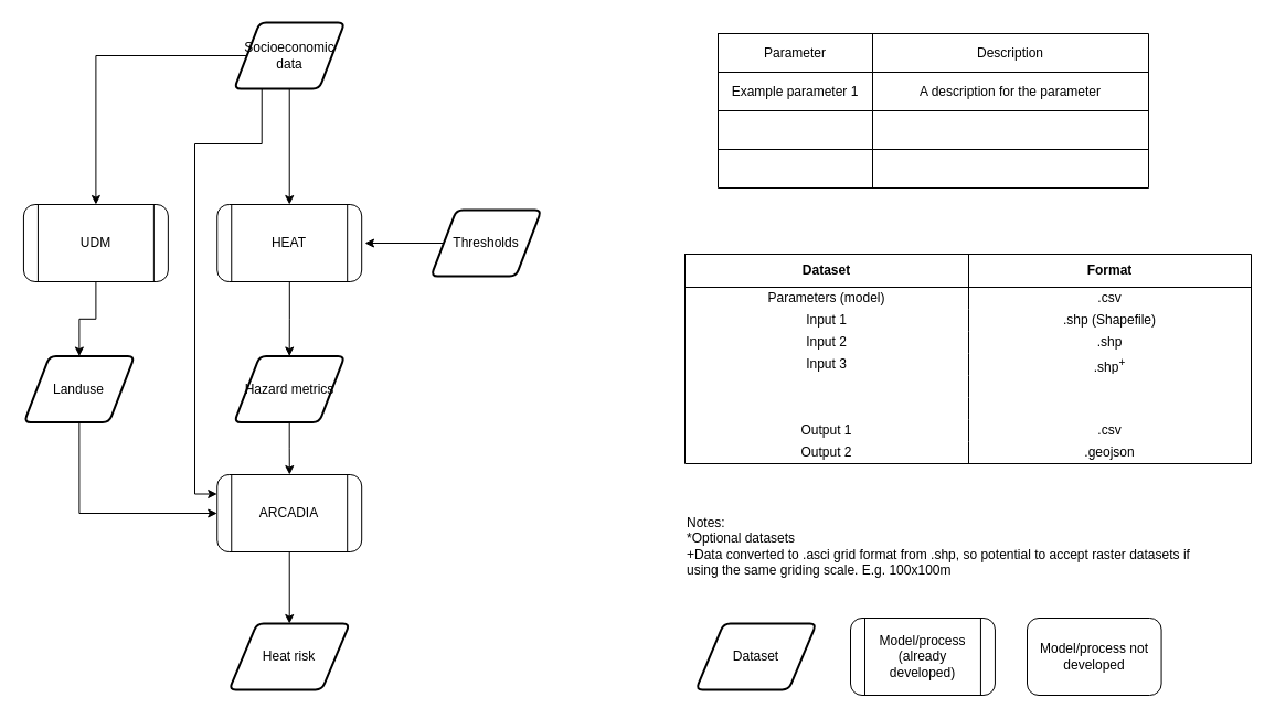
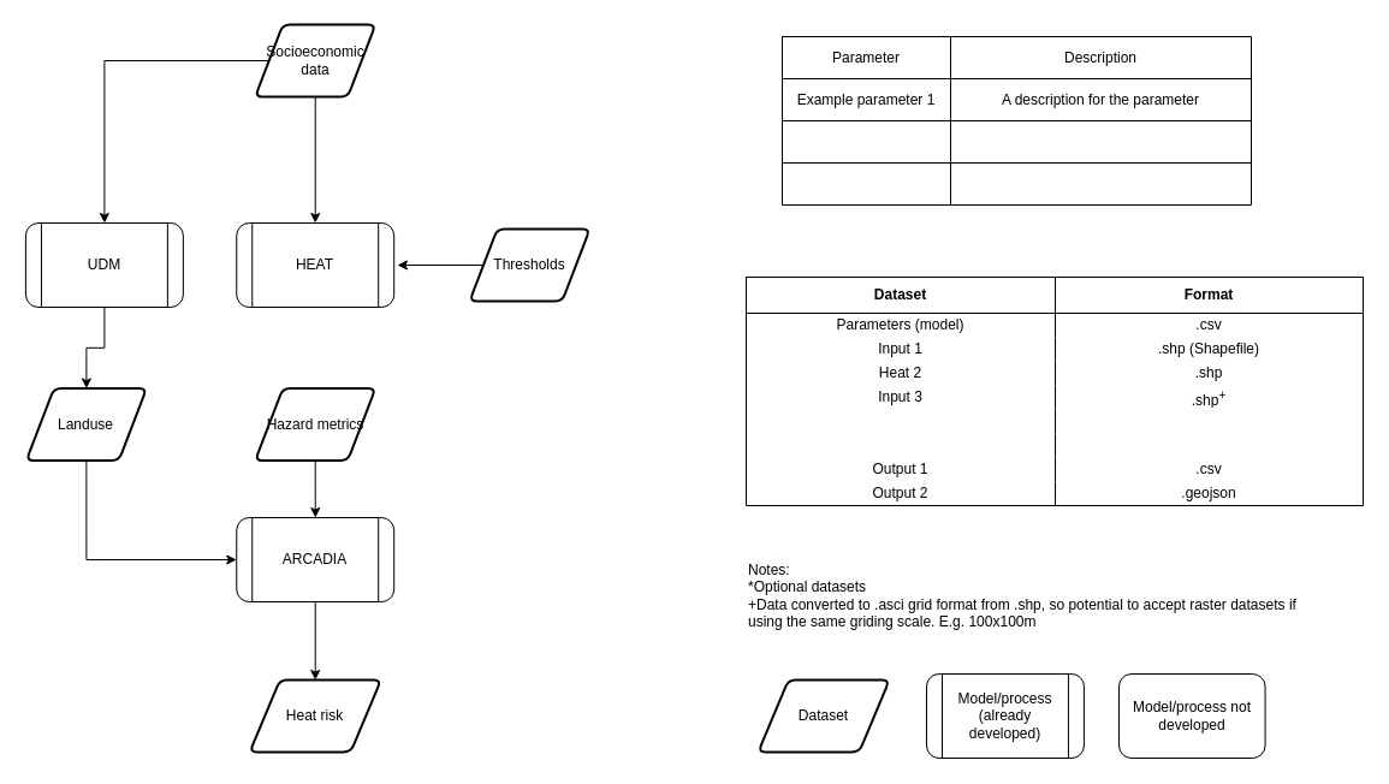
  <mxCell id="0" />
  <mxCell id="1" parent="0" />
  <mxCell id="2" value="Heat risk" style="shape=parallelogram;html=1;strokeWidth=2;perimeter=parallelogramPerimeter;whiteSpace=wrap;rounded=1;arcSize=12;size=0.23;" parent="1" vertex="1"><mxGeometry x="207.19" y="565" width="109.07" height="60" as="geometry" /></mxCell>
  <mxCell id="3" value="" style="edgeStyle=orthogonalEdgeStyle;rounded=0;orthogonalLoop=1;jettySize=auto;html=1;" edge="1" parent="1" source="4" target="62"><mxGeometry relative="1" as="geometry" /></mxCell>
  <mxCell id="4" value="&lt;div&gt;Hazard metrics&lt;/div&gt;" style="shape=parallelogram;html=1;strokeWidth=2;perimeter=parallelogramPerimeter;whiteSpace=wrap;rounded=1;arcSize=12;size=0.23;" parent="1" vertex="1"><mxGeometry x="211.72" y="322.5" width="100" height="60" as="geometry" /></mxCell>
  <mxCell id="5" style="edgeStyle=orthogonalEdgeStyle;rounded=0;orthogonalLoop=1;jettySize=auto;html=1;entryX=0.5;entryY=0;entryDx=0;entryDy=0;exitX=0.5;exitY=1;exitDx=0;exitDy=0;" parent="1" target="53" edge="1" source="57"><mxGeometry relative="1" as="geometry"><mxPoint x="250.93" y="360" as="sourcePoint" /><mxPoint x="250.93" y="422.5" as="targetPoint" /></mxGeometry></mxCell>
  <mxCell id="6" value="" style="shape=table;html=1;whiteSpace=wrap;startSize=0;container=1;collapsible=0;childLayout=tableLayout;spacingTop=0;rowLines=0;" parent="1" vertex="1"><mxGeometry x="620" y="230" width="513" height="190" as="geometry" /></mxCell>
  <mxCell id="7" value="" style="shape=partialRectangle;html=1;whiteSpace=wrap;collapsible=0;dropTarget=0;pointerEvents=0;fillColor=none;top=0;left=0;bottom=0;right=0;points=[[0,0.5],[1,0.5]];portConstraint=eastwest;perimeterSpacing=2;strokeWidth=5;" parent="6" vertex="1"><mxGeometry width="513" height="30" as="geometry" /></mxCell>
  <mxCell id="8" value="&lt;b&gt;Dataset&lt;/b&gt;" style="shape=partialRectangle;html=1;whiteSpace=wrap;connectable=0;fillColor=none;top=0;left=0;bottom=1;right=0;overflow=hidden;" parent="7" vertex="1"><mxGeometry width="257" height="30" as="geometry" /></mxCell>
  <mxCell id="9" value="&lt;b&gt;Format&lt;/b&gt;" style="shape=partialRectangle;html=1;whiteSpace=wrap;connectable=0;fillColor=none;top=0;left=0;bottom=1;right=0;overflow=hidden;sketch=0;" parent="7" vertex="1"><mxGeometry x="257" width="256" height="30" as="geometry" /></mxCell>
  <mxCell id="10" style="shape=partialRectangle;html=1;whiteSpace=wrap;collapsible=0;dropTarget=0;pointerEvents=0;fillColor=none;top=0;left=0;bottom=0;right=0;points=[[0,0.5],[1,0.5]];portConstraint=eastwest;strokeColor=none;" parent="6" vertex="1"><mxGeometry y="30" width="513" height="20" as="geometry" /></mxCell>
  <mxCell id="11" value="Parameters (model)" style="shape=partialRectangle;html=1;whiteSpace=wrap;connectable=0;fillColor=none;top=0;left=0;bottom=0;right=0;overflow=hidden;strokeColor=none;" parent="10" vertex="1"><mxGeometry width="257" height="20" as="geometry" /></mxCell>
  <mxCell id="12" value=".csv" style="shape=partialRectangle;html=1;whiteSpace=wrap;connectable=0;fillColor=none;top=0;left=0;bottom=0;right=0;overflow=hidden;strokeColor=none;" parent="10" vertex="1"><mxGeometry x="257" width="256" height="20" as="geometry" /></mxCell>
  <mxCell id="13" value="" style="shape=partialRectangle;html=1;whiteSpace=wrap;collapsible=0;dropTarget=0;pointerEvents=0;fillColor=none;top=0;left=0;bottom=0;right=0;points=[[0,0.5],[1,0.5]];portConstraint=eastwest;strokeColor=none;" parent="6" vertex="1"><mxGeometry y="50" width="513" height="20" as="geometry" /></mxCell>
  <mxCell id="14" value="Input 1" style="shape=partialRectangle;html=1;whiteSpace=wrap;connectable=0;fillColor=none;top=0;left=0;bottom=0;right=0;overflow=hidden;strokeColor=none;" parent="13" vertex="1"><mxGeometry width="257" height="20" as="geometry" /></mxCell>
  <mxCell id="15" value=".shp (Shapefile)" style="shape=partialRectangle;html=1;whiteSpace=wrap;connectable=0;fillColor=none;top=0;left=0;bottom=0;right=0;overflow=hidden;strokeColor=none;" parent="13" vertex="1"><mxGeometry x="257" width="256" height="20" as="geometry" /></mxCell>
  <mxCell id="16" value="" style="shape=partialRectangle;html=1;whiteSpace=wrap;collapsible=0;dropTarget=0;pointerEvents=0;fillColor=none;top=0;left=0;bottom=0;right=0;points=[[0,0.5],[1,0.5]];portConstraint=eastwest;strokeColor=none;" parent="6" vertex="1"><mxGeometry y="70" width="513" height="20" as="geometry" /></mxCell>
- <mxCell id="17" value="Input 2" style="shape=partialRectangle;html=1;whiteSpace=wrap;connectable=0;fillColor=none;top=0;left=0;bottom=0;right=0;overflow=hidden;strokeColor=none;" parent="16" vertex="1"><mxGeometry width="257" height="20" as="geometry" /></mxCell>
+ <mxCell id="17" value="Heat 2" style="shape=partialRectangle;html=1;whiteSpace=wrap;connectable=0;fillColor=none;top=0;left=0;bottom=0;right=0;overflow=hidden;strokeColor=none;" parent="16" vertex="1"><mxGeometry width="257" height="20" as="geometry" /></mxCell>
  <mxCell id="18" value=".shp" style="shape=partialRectangle;html=1;whiteSpace=wrap;connectable=0;fillColor=none;top=0;left=0;bottom=0;right=0;overflow=hidden;strokeColor=none;" parent="16" vertex="1"><mxGeometry x="257" width="256" height="20" as="geometry" /></mxCell>
  <mxCell id="19" style="shape=partialRectangle;html=1;whiteSpace=wrap;collapsible=0;dropTarget=0;pointerEvents=0;fillColor=none;top=0;left=0;bottom=0;right=0;points=[[0,0.5],[1,0.5]];portConstraint=eastwest;strokeColor=none;" parent="6" vertex="1"><mxGeometry y="90" width="513" height="20" as="geometry" /></mxCell>
  <mxCell id="20" value="Input 3" style="shape=partialRectangle;html=1;whiteSpace=wrap;connectable=0;fillColor=none;top=0;left=0;bottom=0;right=0;overflow=hidden;strokeColor=none;" parent="19" vertex="1"><mxGeometry width="257" height="20" as="geometry" /></mxCell>
  <mxCell id="21" value=".shp&lt;sup&gt;+&lt;/sup&gt;" style="shape=partialRectangle;html=1;whiteSpace=wrap;connectable=0;fillColor=none;top=0;left=0;bottom=0;right=0;overflow=hidden;strokeColor=none;" parent="19" vertex="1"><mxGeometry x="257" width="256" height="20" as="geometry" /></mxCell>
  <mxCell id="22" style="shape=partialRectangle;html=1;whiteSpace=wrap;collapsible=0;dropTarget=0;pointerEvents=0;fillColor=none;top=0;left=0;bottom=0;right=0;points=[[0,0.5],[1,0.5]];portConstraint=eastwest;strokeColor=none;" parent="6" vertex="1"><mxGeometry y="110" width="513" height="20" as="geometry" /></mxCell>
  <mxCell id="23" value="" style="shape=partialRectangle;html=1;whiteSpace=wrap;connectable=0;fillColor=none;top=0;left=0;bottom=0;right=0;overflow=hidden;strokeColor=none;" parent="22" vertex="1"><mxGeometry width="257" height="20" as="geometry" /></mxCell>
  <mxCell id="24" value="" style="shape=partialRectangle;html=1;whiteSpace=wrap;connectable=0;fillColor=none;top=0;left=0;bottom=0;right=0;overflow=hidden;strokeColor=none;" parent="22" vertex="1"><mxGeometry x="257" width="256" height="20" as="geometry" /></mxCell>
  <mxCell id="25" style="shape=partialRectangle;html=1;whiteSpace=wrap;collapsible=0;dropTarget=0;pointerEvents=0;fillColor=none;top=0;left=0;bottom=0;right=0;points=[[0,0.5],[1,0.5]];portConstraint=eastwest;strokeColor=none;" parent="6" vertex="1"><mxGeometry y="130" width="513" height="20" as="geometry" /></mxCell>
  <mxCell id="26" style="shape=partialRectangle;html=1;whiteSpace=wrap;connectable=0;fillColor=none;top=0;left=0;bottom=0;right=0;overflow=hidden;strokeColor=none;" parent="25" vertex="1"><mxGeometry width="257" height="20" as="geometry" /></mxCell>
  <mxCell id="27" style="shape=partialRectangle;html=1;whiteSpace=wrap;connectable=0;fillColor=none;top=0;left=0;bottom=0;right=0;overflow=hidden;strokeColor=none;" parent="25" vertex="1"><mxGeometry x="257" width="256" height="20" as="geometry" /></mxCell>
  <mxCell id="28" style="shape=partialRectangle;html=1;whiteSpace=wrap;collapsible=0;dropTarget=0;pointerEvents=0;fillColor=none;top=0;left=0;bottom=0;right=0;points=[[0,0.5],[1,0.5]];portConstraint=eastwest;strokeColor=none;" parent="6" vertex="1"><mxGeometry y="150" width="513" height="20" as="geometry" /></mxCell>
  <mxCell id="29" value="Output 1" style="shape=partialRectangle;html=1;whiteSpace=wrap;connectable=0;fillColor=none;top=0;left=0;bottom=0;right=0;overflow=hidden;strokeColor=none;" parent="28" vertex="1"><mxGeometry width="257" height="20" as="geometry" /></mxCell>
  <mxCell id="30" value=".csv" style="shape=partialRectangle;html=1;whiteSpace=wrap;connectable=0;fillColor=none;top=0;left=0;bottom=0;right=0;overflow=hidden;strokeColor=none;" parent="28" vertex="1"><mxGeometry x="257" width="256" height="20" as="geometry" /></mxCell>
  <mxCell id="31" style="shape=partialRectangle;html=1;whiteSpace=wrap;collapsible=0;dropTarget=0;pointerEvents=0;fillColor=none;top=0;left=0;bottom=0;right=0;points=[[0,0.5],[1,0.5]];portConstraint=eastwest;strokeColor=none;" parent="6" vertex="1"><mxGeometry y="170" width="513" height="20" as="geometry" /></mxCell>
  <mxCell id="32" value="Output 2" style="shape=partialRectangle;html=1;whiteSpace=wrap;connectable=0;fillColor=none;top=0;left=0;bottom=0;right=0;overflow=hidden;strokeColor=none;" parent="31" vertex="1"><mxGeometry width="257" height="20" as="geometry" /></mxCell>
  <mxCell id="33" value=".geojson" style="shape=partialRectangle;html=1;whiteSpace=wrap;connectable=0;fillColor=none;top=0;left=0;bottom=0;right=0;overflow=hidden;strokeColor=none;" parent="31" vertex="1"><mxGeometry x="257" width="256" height="20" as="geometry" /></mxCell>
  <mxCell id="34" value="Notes:&lt;br&gt;*Optional datasets&lt;br&gt;+Data converted to .asci grid format from .shp, so potential to accept raster datasets if using the same griding scale. E.g. 100x100m" style="text;html=1;strokeColor=none;fillColor=none;align=left;verticalAlign=top;whiteSpace=wrap;rounded=0;" parent="1" vertex="1"><mxGeometry x="620" y="460" width="460" height="100" as="geometry" /></mxCell>
  <mxCell id="35" value="Landuse" style="shape=parallelogram;html=1;strokeWidth=2;perimeter=parallelogramPerimeter;whiteSpace=wrap;rounded=1;arcSize=12;size=0.23;" parent="1" vertex="1"><mxGeometry x="21.39" y="322.5" width="100" height="60" as="geometry" /></mxCell>
  <mxCell id="36" style="edgeStyle=orthogonalEdgeStyle;rounded=0;orthogonalLoop=1;jettySize=auto;html=1;" parent="1" source="37" edge="1"><mxGeometry relative="1" as="geometry"><mxPoint x="330" y="220" as="targetPoint" /></mxGeometry></mxCell>
  <mxCell id="37" value="Thresholds" style="shape=parallelogram;html=1;strokeWidth=2;perimeter=parallelogramPerimeter;whiteSpace=wrap;rounded=1;arcSize=12;size=0.23;" parent="1" vertex="1"><mxGeometry x="390" y="190" width="100" height="60" as="geometry" /></mxCell>
  <mxCell id="38" value="" style="shape=table;html=1;whiteSpace=wrap;startSize=0;container=1;collapsible=0;childLayout=tableLayout;" parent="1" vertex="1"><mxGeometry x="650" y="30" width="390" height="140" as="geometry" /></mxCell>
  <mxCell id="39" value="" style="shape=partialRectangle;html=1;whiteSpace=wrap;collapsible=0;dropTarget=0;pointerEvents=0;fillColor=none;top=0;left=0;bottom=0;right=0;points=[[0,0.5],[1,0.5]];portConstraint=eastwest;" parent="38" vertex="1"><mxGeometry width="390" height="35" as="geometry" /></mxCell>
  <mxCell id="40" value="Parameter" style="shape=partialRectangle;html=1;whiteSpace=wrap;connectable=0;overflow=hidden;fillColor=none;top=0;left=0;bottom=0;right=0;" parent="39" vertex="1"><mxGeometry width="140" height="35" as="geometry" /></mxCell>
  <mxCell id="41" value="Description" style="shape=partialRectangle;html=1;whiteSpace=wrap;connectable=0;overflow=hidden;fillColor=none;top=0;left=0;bottom=0;right=0;" parent="39" vertex="1"><mxGeometry x="140" width="250" height="35" as="geometry" /></mxCell>
  <mxCell id="42" value="" style="shape=partialRectangle;html=1;whiteSpace=wrap;collapsible=0;dropTarget=0;pointerEvents=0;fillColor=none;top=0;left=0;bottom=0;right=0;points=[[0,0.5],[1,0.5]];portConstraint=eastwest;" parent="38" vertex="1"><mxGeometry y="35" width="390" height="35" as="geometry" /></mxCell>
  <mxCell id="43" value="Example parameter 1" style="shape=partialRectangle;html=1;whiteSpace=wrap;connectable=0;overflow=hidden;fillColor=none;top=0;left=0;bottom=0;right=0;" parent="42" vertex="1"><mxGeometry width="140" height="35" as="geometry" /></mxCell>
  <mxCell id="44" value="A description for the parameter" style="shape=partialRectangle;html=1;whiteSpace=wrap;connectable=0;overflow=hidden;fillColor=none;top=0;left=0;bottom=0;right=0;" parent="42" vertex="1"><mxGeometry x="140" width="250" height="35" as="geometry" /></mxCell>
  <mxCell id="45" value="" style="shape=partialRectangle;html=1;whiteSpace=wrap;collapsible=0;dropTarget=0;pointerEvents=0;fillColor=none;top=0;left=0;bottom=0;right=0;points=[[0,0.5],[1,0.5]];portConstraint=eastwest;" parent="38" vertex="1"><mxGeometry y="70" width="390" height="35" as="geometry" /></mxCell>
  <mxCell id="46" value="" style="shape=partialRectangle;html=1;whiteSpace=wrap;connectable=0;overflow=hidden;fillColor=none;top=0;left=0;bottom=0;right=0;" parent="45" vertex="1"><mxGeometry width="140" height="35" as="geometry" /></mxCell>
  <mxCell id="47" value="" style="shape=partialRectangle;html=1;whiteSpace=wrap;connectable=0;overflow=hidden;fillColor=none;top=0;left=0;bottom=0;right=0;" parent="45" vertex="1"><mxGeometry x="140" width="250" height="35" as="geometry" /></mxCell>
  <mxCell id="48" value="" style="shape=partialRectangle;html=1;whiteSpace=wrap;collapsible=0;dropTarget=0;pointerEvents=0;fillColor=none;top=0;left=0;bottom=0;right=0;points=[[0,0.5],[1,0.5]];portConstraint=eastwest;" parent="38" vertex="1"><mxGeometry y="105" width="390" height="35" as="geometry" /></mxCell>
  <mxCell id="49" value="" style="shape=partialRectangle;html=1;whiteSpace=wrap;connectable=0;overflow=hidden;fillColor=none;top=0;left=0;bottom=0;right=0;" parent="48" vertex="1"><mxGeometry width="140" height="35" as="geometry" /></mxCell>
  <mxCell id="50" value="" style="shape=partialRectangle;html=1;whiteSpace=wrap;connectable=0;overflow=hidden;fillColor=none;top=0;left=0;bottom=0;right=0;" parent="48" vertex="1"><mxGeometry x="140" width="250" height="35" as="geometry" /></mxCell>
  <mxCell id="51" style="edgeStyle=orthogonalEdgeStyle;rounded=0;orthogonalLoop=1;jettySize=auto;html=1;exitX=1;exitY=0.5;exitDx=0;exitDy=0;" parent="38" source="42" target="42" edge="1"><mxGeometry relative="1" as="geometry" /></mxCell>
- <mxCell id="52" value="" style="edgeStyle=orthogonalEdgeStyle;rounded=0;orthogonalLoop=1;jettySize=auto;html=1;" edge="1" parent="1" source="53" target="4"><mxGeometry relative="1" as="geometry" /></mxCell>
  <mxCell id="53" value="&lt;div&gt;HEAT&lt;/div&gt;" style="shape=process;whiteSpace=wrap;html=1;backgroundOutline=1;shadow=0;fontFamily=Helvetica;fontSize=12;fontColor=#000000;align=center;strokeColor=#000000;strokeWidth=1;fillColor=#ffffff;rounded=1;" parent="1" vertex="1"><mxGeometry x="196.26" y="185" width="130.93" height="70" as="geometry" /></mxCell>
  <mxCell id="54" value="Dataset" style="shape=parallelogram;html=1;strokeWidth=2;perimeter=parallelogramPerimeter;whiteSpace=wrap;rounded=1;arcSize=12;size=0.23;" parent="1" vertex="1"><mxGeometry x="630" y="565" width="109.07" height="60" as="geometry" /></mxCell>
  <mxCell id="55" value="Model/process (already developed)" style="shape=process;whiteSpace=wrap;html=1;backgroundOutline=1;shadow=0;fontFamily=Helvetica;fontSize=12;fontColor=#000000;align=center;strokeColor=#000000;strokeWidth=1;fillColor=#ffffff;rounded=1;" parent="1" vertex="1"><mxGeometry x="770" y="560" width="130.93" height="70" as="geometry" /></mxCell>
  <mxCell id="56" value="Model/process not developed" style="rounded=1;whiteSpace=wrap;html=1;fontSize=12;glass=0;strokeWidth=1;shadow=0;" parent="1" vertex="1"><mxGeometry x="930" y="560" width="121.57" height="70" as="geometry" /></mxCell>
  <mxCell id="57" value="Socioeconomic data" style="shape=parallelogram;html=1;strokeWidth=2;perimeter=parallelogramPerimeter;whiteSpace=wrap;rounded=1;arcSize=12;size=0.23;" parent="1" vertex="1"><mxGeometry x="211.72" y="20" width="100" height="60" as="geometry" /></mxCell>
  <mxCell id="58" value="&lt;div&gt;UDM&lt;/div&gt;" style="shape=process;whiteSpace=wrap;html=1;backgroundOutline=1;shadow=0;fontFamily=Helvetica;fontSize=12;fontColor=#000000;align=center;strokeColor=#000000;strokeWidth=1;fillColor=#ffffff;rounded=1;" vertex="1" parent="1"><mxGeometry x="20.93" y="185" width="130.93" height="70" as="geometry" /></mxCell>
  <mxCell id="59" style="edgeStyle=orthogonalEdgeStyle;rounded=0;orthogonalLoop=1;jettySize=auto;html=1;exitX=0.5;exitY=1;exitDx=0;exitDy=0;" edge="1" parent="1" source="58" target="35"><mxGeometry relative="1" as="geometry"><mxPoint x="340" y="230" as="targetPoint" /><mxPoint x="411.5" y="230" as="sourcePoint" /></mxGeometry></mxCell>
  <mxCell id="60" style="edgeStyle=orthogonalEdgeStyle;rounded=0;orthogonalLoop=1;jettySize=auto;html=1;exitX=0;exitY=0.5;exitDx=0;exitDy=0;" edge="1" parent="1" source="57" target="58"><mxGeometry relative="1" as="geometry"><mxPoint x="96.395" y="332.5" as="targetPoint" /><mxPoint x="96.395" y="265" as="sourcePoint" /></mxGeometry></mxCell>
  <mxCell id="61" value="" style="edgeStyle=orthogonalEdgeStyle;rounded=0;orthogonalLoop=1;jettySize=auto;html=1;" edge="1" parent="1" source="62" target="2"><mxGeometry relative="1" as="geometry" /></mxCell>
  <mxCell id="62" value="ARCADIA" style="shape=process;whiteSpace=wrap;html=1;backgroundOutline=1;shadow=0;fontFamily=Helvetica;fontSize=12;fontColor=#000000;align=center;strokeColor=#000000;strokeWidth=1;fillColor=#ffffff;rounded=1;" vertex="1" parent="1"><mxGeometry x="196.26" y="430" width="130.93" height="70" as="geometry" /></mxCell>
  <mxCell id="63" value="" style="edgeStyle=orthogonalEdgeStyle;rounded=0;orthogonalLoop=1;jettySize=auto;html=1;entryX=0;entryY=0.5;entryDx=0;entryDy=0;exitX=0.5;exitY=1;exitDx=0;exitDy=0;" edge="1" parent="1" source="35" target="62"><mxGeometry relative="1" as="geometry"><mxPoint x="271.7" y="392.5" as="sourcePoint" /><mxPoint x="271.8" y="440" as="targetPoint" /></mxGeometry></mxCell>
- <mxCell id="64" style="edgeStyle=orthogonalEdgeStyle;rounded=0;orthogonalLoop=1;jettySize=auto;html=1;entryX=0;entryY=0.25;entryDx=0;entryDy=0;exitX=0.25;exitY=1;exitDx=0;exitDy=0;" edge="1" parent="1" source="57" target="62"><mxGeometry relative="1" as="geometry"><mxPoint x="271.72" y="90" as="sourcePoint" /><mxPoint x="271.725" y="195" as="targetPoint" /><Array as="points"><mxPoint x="237" y="130" /><mxPoint x="176" y="130" /><mxPoint x="176" y="448" /></Array></mxGeometry></mxCell>
